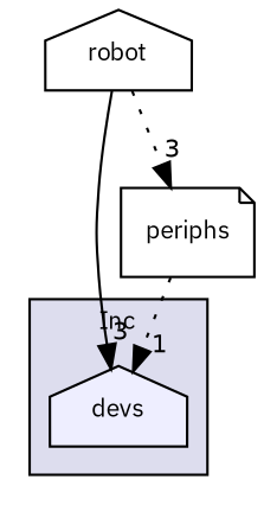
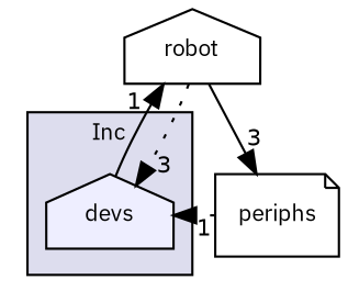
  digraph {
    compound=true
    fontname="IBM Plex Sans"
    node [fontname="IBM Plex Sans" fontsize=10 shape=house]
    edge [fontname="IBM Plex Sans" headlabel=1 labeldistance=1.5 labelfontname=Helvetica labelfontsize=10 style=solid]
    n1 [fillcolor="#eeeeff" label=devs pencolor=black style=filled]
    n2 [label=robot]
    n3 [label=periphs shape=note]
    subgraph cluster_1 {
      bgcolor="#ddddee"
      fontsize=10
      label=Inc
      pencolor=black
      n1
    }
-   n2 -> n1 [headlabel=3]
-   n2 -> n3 [headlabel=3 style=dotted]
+   n1 -> n2
+   n2 -> n1 [headlabel=3 style=dotted]
+   n2 -> n3 [headlabel=3]
    n3 -> n1 [style=dotted]
  }
